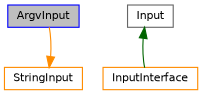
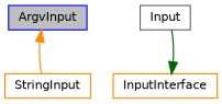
  digraph {
    node [color=darkorange fillcolor=white fontname=Helvetica fontsize=10 shape=record style=filled]
    edge [dir=back fontname=Helvetica fontsize=10 labelfontname=Helvetica labelfontsize=10 style=solid]
    n1 [color=blue fillcolor=grey75 fontcolor=black height=0.2 label=ArgvInput width=0.4]
    n2 [height=0.2 label=StringInput width=0.4]
    n3 [color=gray40 height=0.2 label=Input width=0.4]
    n4 [height=0.2 label=InputInterface width=0.4]
-   n2 -> n1 [color=darkorange]
-   n3 -> n4 [color=darkgreen]
+   n1 -> n2 [color=darkorange]
+   n4 -> n3 [color=darkgreen]
  }
